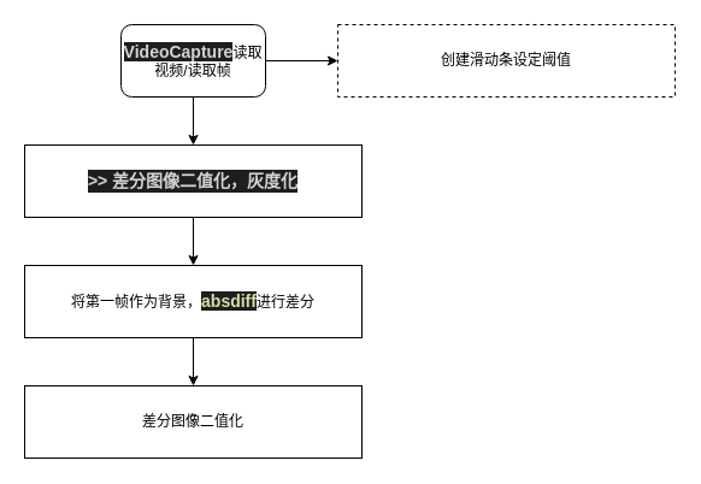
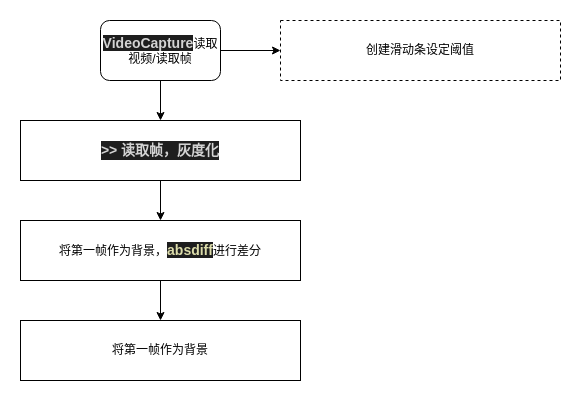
  <mxCell id="0" />
  <mxCell id="1" parent="0" />
  <mxCell id="2" style="edgeStyle=orthogonalEdgeStyle;rounded=0;orthogonalLoop=1;jettySize=auto;html=1;exitX=0.5;exitY=1;exitDx=0;exitDy=0;entryX=0.5;entryY=0;entryDx=0;entryDy=0;" parent="1" source="4" target="6" edge="1"><mxGeometry relative="1" as="geometry" /></mxCell>
  <mxCell id="3" style="edgeStyle=orthogonalEdgeStyle;rounded=0;orthogonalLoop=1;jettySize=auto;html=1;exitX=1;exitY=0.5;exitDx=0;exitDy=0;entryX=0;entryY=0.5;entryDx=0;entryDy=0;" edge="1" parent="1" source="4" target="10"><mxGeometry relative="1" as="geometry" /></mxCell>
  <mxCell id="4" value="&lt;span style=&quot;background-color: rgb(30 , 30 , 30) ; color: rgb(212 , 212 , 212) ; font-size: 14px ; font-weight: 600&quot;&gt;VideoCapture&lt;/span&gt;读取视频/读取帧" style="rounded=1;whiteSpace=wrap;html=1;" parent="1" vertex="1"><mxGeometry x="100" y="20" width="120" height="60" as="geometry" /></mxCell>
  <mxCell id="5" style="edgeStyle=orthogonalEdgeStyle;rounded=0;orthogonalLoop=1;jettySize=auto;html=1;exitX=0.5;exitY=1;exitDx=0;exitDy=0;entryX=0.5;entryY=0;entryDx=0;entryDy=0;" parent="1" source="6" target="8" edge="1"><mxGeometry relative="1" as="geometry" /></mxCell>
- <mxCell id="6" value="&lt;div style=&quot;color: rgb(212 , 212 , 212) ; background-color: rgb(30 , 30 , 30) ; font-weight: 600 ; font-size: 14px ; line-height: 19px&quot;&gt;&amp;gt;&amp;gt; 差分图像二值化，灰度化&lt;/div&gt;" style="rounded=0;whiteSpace=wrap;html=1;" parent="1" vertex="1"><mxGeometry x="20" y="120" width="280" height="60" as="geometry" /></mxCell>
+ <mxCell id="6" value="&lt;div style=&quot;color: rgb(212 , 212 , 212) ; background-color: rgb(30 , 30 , 30) ; font-weight: 600 ; font-size: 14px ; line-height: 19px&quot;&gt;&amp;gt;&amp;gt; 读取帧，灰度化&lt;/div&gt;" style="rounded=0;whiteSpace=wrap;html=1;" parent="1" vertex="1"><mxGeometry x="20" y="120" width="280" height="60" as="geometry" /></mxCell>
  <mxCell id="7" style="edgeStyle=orthogonalEdgeStyle;rounded=0;orthogonalLoop=1;jettySize=auto;html=1;exitX=0.5;exitY=1;exitDx=0;exitDy=0;entryX=0.5;entryY=0;entryDx=0;entryDy=0;" edge="1" parent="1" source="8" target="9"><mxGeometry relative="1" as="geometry" /></mxCell>
  <mxCell id="8" value="将第一帧作为背景，&lt;span style=&quot;color: rgb(220 , 220 , 170) ; background-color: rgb(30 , 30 , 30) ; font-size: 14px ; font-weight: 600&quot;&gt;absdiff&lt;/span&gt;&lt;span&gt;进行差分&lt;/span&gt;" style="rounded=0;whiteSpace=wrap;html=1;" parent="1" vertex="1"><mxGeometry x="20" y="220" width="280" height="60" as="geometry" /></mxCell>
- <mxCell id="9" value="差分图像二值化" style="rounded=0;whiteSpace=wrap;html=1;" vertex="1" parent="1"><mxGeometry x="20" y="320" width="280" height="60" as="geometry" /></mxCell>
+ <mxCell id="9" value="将第一帧作为背景" style="rounded=0;whiteSpace=wrap;html=1;" vertex="1" parent="1"><mxGeometry x="20" y="320" width="280" height="60" as="geometry" /></mxCell>
  <mxCell id="10" value="创建滑动条设定阈值" style="rounded=0;whiteSpace=wrap;html=1;dashed=1;" vertex="1" parent="1"><mxGeometry x="280" y="20" width="280" height="60" as="geometry" /></mxCell>
